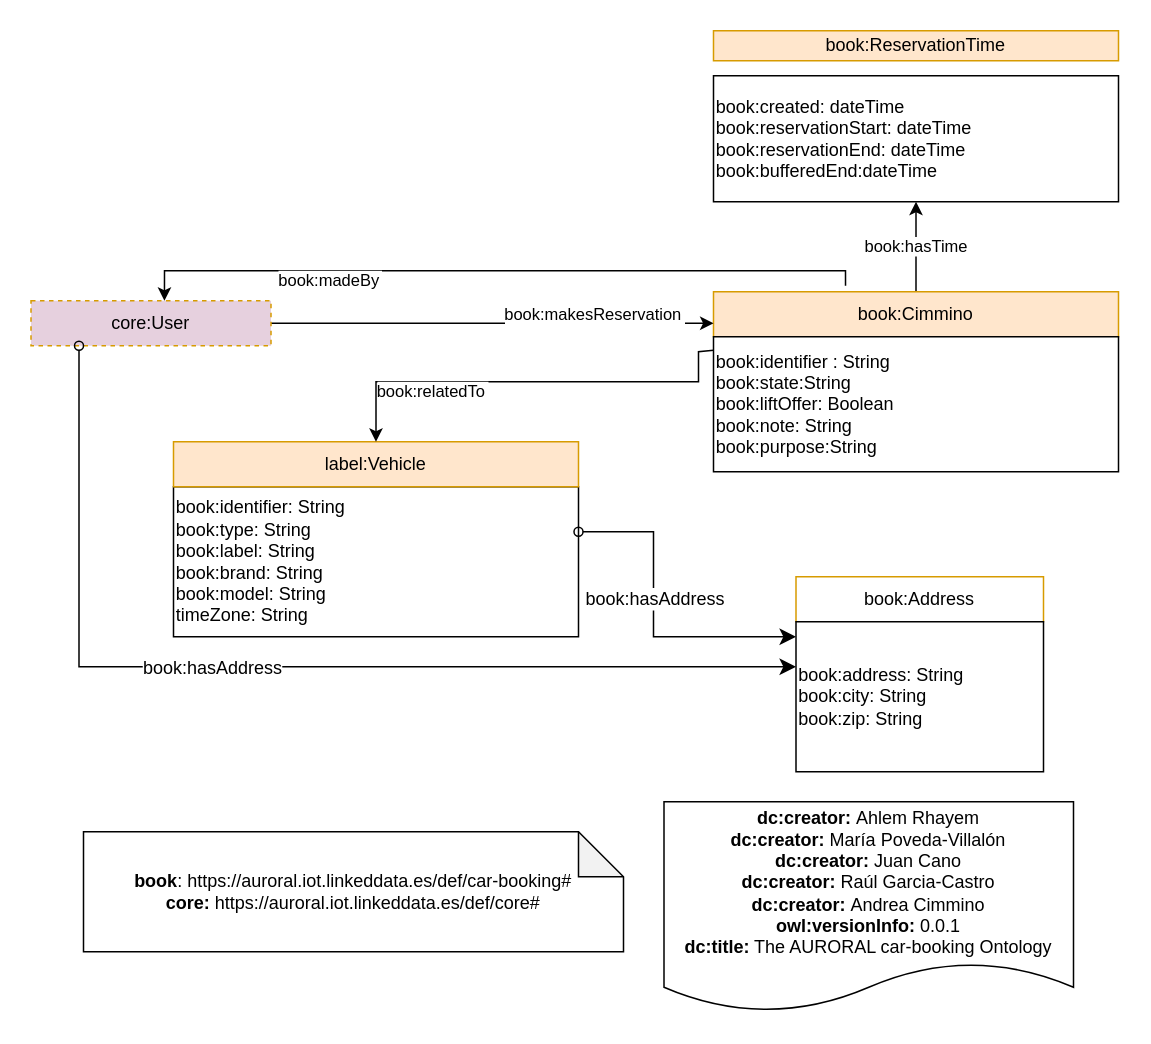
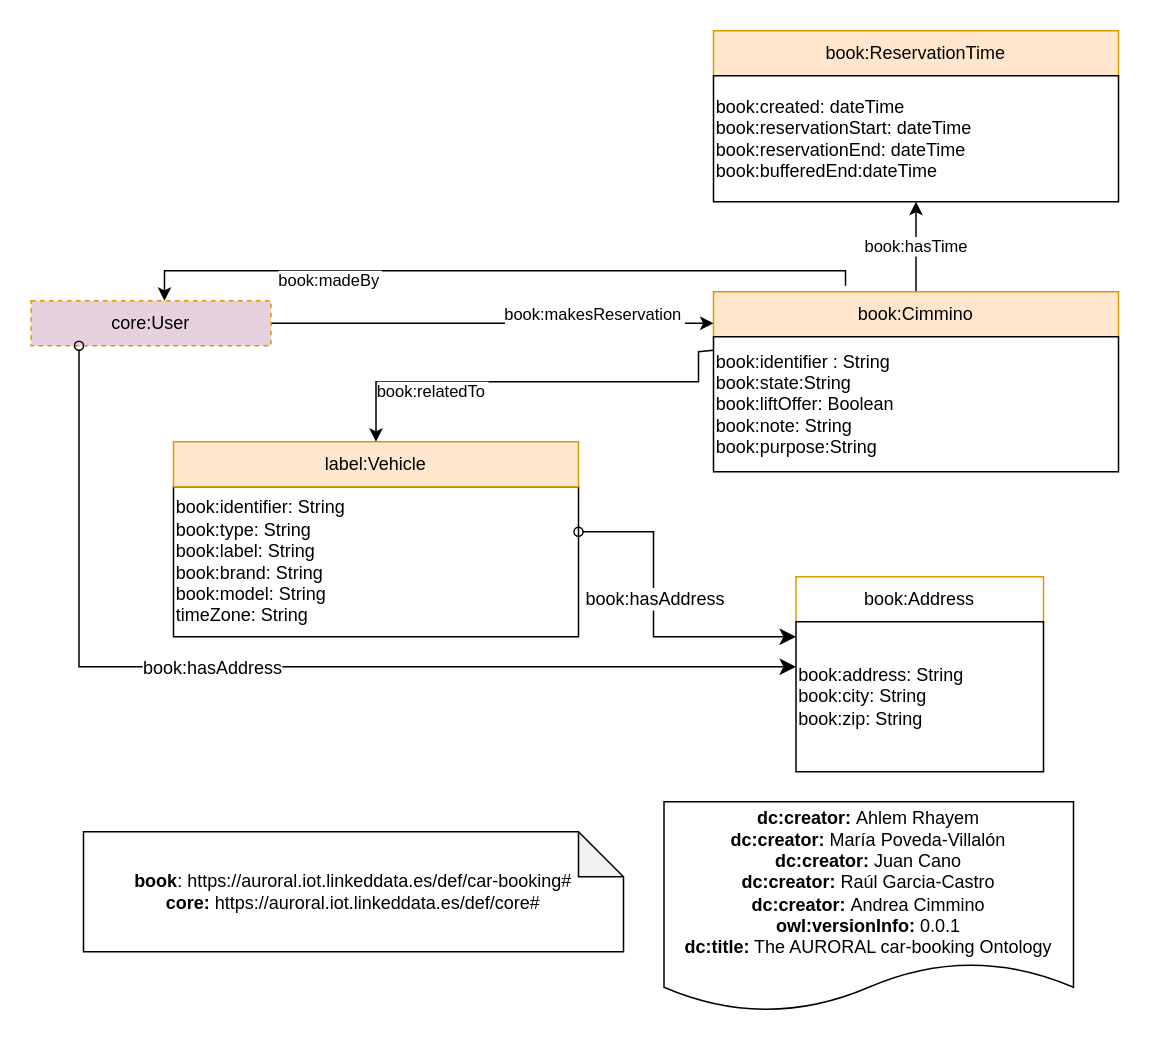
  <mxCell id="0" />
  <mxCell id="1" parent="0" />
  <mxCell id="2" value="&lt;div&gt;&lt;b&gt;dc:creator:&lt;/b&gt;&amp;nbsp;Ahlem Rhayem&lt;b&gt;&lt;br&gt;&lt;/b&gt;&lt;/div&gt;&lt;div&gt;&lt;b&gt;dc:creator:&lt;/b&gt;&amp;nbsp;María Poveda-Villalón&lt;/div&gt;&lt;div&gt;&lt;div&gt;&lt;b&gt;dc:creator:&lt;/b&gt;&amp;nbsp;Juan Cano&lt;/div&gt;&lt;/div&gt;&lt;div&gt;&lt;div&gt;&lt;b&gt;dc:creator:&lt;/b&gt;&amp;nbsp;Raúl Garcia-Castro&lt;/div&gt;&lt;/div&gt;&lt;div&gt;&lt;div&gt;&lt;b&gt;dc:creator:&lt;/b&gt;&amp;nbsp;Andrea Cimmino&lt;/div&gt;&lt;/div&gt;&lt;div&gt;&lt;b&gt;owl:versionInfo:&lt;/b&gt; 0.0.1&lt;/div&gt;&lt;div&gt;&lt;b&gt;dc:title:&lt;/b&gt; The AURORAL car-booking Ontology&lt;/div&gt;" style="shape=document;whiteSpace=wrap;html=1;boundedLbl=1;labelBackgroundColor=#ffffff;strokeColor=#000000;fontSize=12;fontColor=#000000;size=0.233;" parent="1" vertex="1"><mxGeometry x="442" y="534" width="273" height="140" as="geometry" /></mxCell>
  <mxCell id="3" value="&lt;div&gt;&lt;b&gt;book&lt;/b&gt;:&amp;nbsp;https://auroral.iot.linkeddata.es/def/car-booking#&lt;/div&gt;&lt;b&gt;core:&amp;nbsp;&lt;/b&gt;https://auroral.iot.linkeddata.es/def/core#" style="shape=note;whiteSpace=wrap;html=1;backgroundOutline=1;darkOpacity=0.05;" parent="1" vertex="1"><mxGeometry x="55" y="554" width="360" height="80" as="geometry" /></mxCell>
  <mxCell id="4" value="book:identifier: String&lt;br&gt;book:type: String&lt;br&gt;book:label: String&lt;br&gt;book:brand: String&lt;br&gt;book:model: String&lt;br&gt;timeZone: String" style="rounded=0;whiteSpace=wrap;html=1;snapToPoint=1;points=[[0.1,0],[0.2,0],[0.3,0],[0.4,0],[0.5,0],[0.6,0],[0.7,0],[0.8,0],[0.9,0],[0,0.1],[0,0.3],[0,0.5],[0,0.7],[0,0.9],[0.1,1],[0.2,1],[0.3,1],[0.4,1],[0.5,1],[0.6,1],[0.7,1],[0.8,1],[0.9,1],[1,0.1],[1,0.3],[1,0.5],[1,0.7],[1,0.9]];align=left;" parent="1" vertex="1"><mxGeometry x="115" y="324" width="270" height="100" as="geometry" /></mxCell>
  <mxCell id="5" value="label:Vehicle" style="rounded=0;whiteSpace=wrap;html=1;snapToPoint=1;points=[[0.1,0],[0.2,0],[0.3,0],[0.4,0],[0.5,0],[0.6,0],[0.7,0],[0.8,0],[0.9,0],[0,0.1],[0,0.3],[0,0.5],[0,0.7],[0,0.9],[0.1,1],[0.2,1],[0.3,1],[0.4,1],[0.5,1],[0.6,1],[0.7,1],[0.8,1],[0.9,1],[1,0.1],[1,0.3],[1,0.5],[1,0.7],[1,0.9]];fillColor=#ffe6cc;strokeColor=#d79b00;shadow=0;" parent="1" vertex="1"><mxGeometry x="115" y="294" width="270" height="30" as="geometry" /></mxCell>
  <mxCell id="6" value="book:hasTime" style="edgeStyle=orthogonalEdgeStyle;rounded=0;orthogonalLoop=1;jettySize=auto;html=1;" edge="1" parent="1" source="7" target="20"><mxGeometry relative="1" as="geometry" /></mxCell>
  <mxCell id="7" value="book:Cimmino" style="rounded=0;whiteSpace=wrap;html=1;snapToPoint=1;points=[[0.1,0],[0.2,0],[0.3,0],[0.4,0],[0.5,0],[0.6,0],[0.7,0],[0.8,0],[0.9,0],[0,0.1],[0,0.3],[0,0.5],[0,0.7],[0,0.9],[0.1,1],[0.2,1],[0.3,1],[0.4,1],[0.5,1],[0.6,1],[0.7,1],[0.8,1],[0.9,1],[1,0.1],[1,0.3],[1,0.5],[1,0.7],[1,0.9]];fillColor=#ffe6cc;strokeColor=#d79b00;shadow=0;" parent="1" vertex="1"><mxGeometry x="475" y="194" width="270" height="30" as="geometry" /></mxCell>
  <mxCell id="8" value="book:makesReservation" style="edgeStyle=orthogonalEdgeStyle;rounded=0;orthogonalLoop=1;jettySize=auto;endArrow=classic;endFill=1;entryX=0;entryY=0.7;entryDx=0;entryDy=0;" parent="1" source="10" target="7" edge="1"><mxGeometry x="0.461" y="6" relative="1" as="geometry"><mxPoint x="195" y="293" as="targetPoint" /><mxPoint x="286" y="434" as="sourcePoint" /><mxPoint as="offset" /><Array as="points" /></mxGeometry></mxCell>
  <mxCell id="9" value="book:identifier : String&lt;br&gt;book:state:String&lt;br&gt;book:liftOffer: Boolean&lt;br&gt;book:note: String&lt;br&gt;book:purpose:String" style="rounded=0;whiteSpace=wrap;html=1;snapToPoint=1;points=[[0.1,0],[0.2,0],[0.3,0],[0.4,0],[0.5,0],[0.6,0],[0.7,0],[0.8,0],[0.9,0],[0,0.1],[0,0.3],[0,0.5],[0,0.7],[0,0.9],[0.1,1],[0.2,1],[0.3,1],[0.4,1],[0.5,1],[0.6,1],[0.7,1],[0.8,1],[0.9,1],[1,0.1],[1,0.3],[1,0.5],[1,0.7],[1,0.9]];align=left;" parent="1" vertex="1"><mxGeometry x="475" y="224" width="270" height="90" as="geometry" /></mxCell>
  <mxCell id="10" value="core:User" style="rounded=0;whiteSpace=wrap;html=1;snapToPoint=1;points=[[0.1,0],[0.2,0],[0.3,0],[0.4,0],[0.5,0],[0.6,0],[0.7,0],[0.8,0],[0.9,0],[0,0.1],[0,0.3],[0,0.5],[0,0.7],[0,0.9],[0.1,1],[0.2,1],[0.3,1],[0.4,1],[0.5,1],[0.6,1],[0.7,1],[0.8,1],[0.9,1],[1,0.1],[1,0.3],[1,0.5],[1,0.7],[1,0.9]];fillColor=#E6D0DE;strokeColor=#d79b00;shadow=0;dashed=1;" parent="1" vertex="1"><mxGeometry x="20" y="200" width="160" height="30" as="geometry" /></mxCell>
  <mxCell id="11" value="book:relatedTo" style="edgeStyle=orthogonalEdgeStyle;rounded=0;orthogonalLoop=1;jettySize=auto;endArrow=classic;endFill=1;" parent="1" source="9" target="5" edge="1"><mxGeometry x="0.461" y="6" relative="1" as="geometry"><mxPoint x="425" y="304" as="targetPoint" /><mxPoint x="125" y="308" as="sourcePoint" /><mxPoint as="offset" /><Array as="points"><mxPoint x="465" y="234" /><mxPoint x="465" y="254" /><mxPoint x="250" y="254" /></Array></mxGeometry></mxCell>
  <mxCell id="12" value="book:Address" style="rounded=0;whiteSpace=wrap;html=1;snapToPoint=1;points=[[0.1,0],[0.2,0],[0.3,0],[0.4,0],[0.5,0],[0.6,0],[0.7,0],[0.8,0],[0.9,0],[0,0.1],[0,0.3],[0,0.5],[0,0.7],[0,0.9],[0.1,1],[0.2,1],[0.3,1],[0.4,1],[0.5,1],[0.6,1],[0.7,1],[0.8,1],[0.9,1],[1,0.1],[1,0.3],[1,0.5],[1,0.7],[1,0.9]];fillColor=#ffffff;strokeColor=#d79b00;shadow=0;" parent="1" vertex="1"><mxGeometry x="530" y="384" width="165" height="30" as="geometry" /></mxCell>
  <mxCell id="13" value="book:address: String&lt;br&gt;book:city: String&lt;br&gt;book:zip: String" style="rounded=0;whiteSpace=wrap;html=1;snapToPoint=1;points=[[0.1,0],[0.2,0],[0.3,0],[0.4,0],[0.5,0],[0.6,0],[0.7,0],[0.8,0],[0.9,0],[0,0.1],[0,0.3],[0,0.5],[0,0.7],[0,0.9],[0.1,1],[0.2,1],[0.3,1],[0.4,1],[0.5,1],[0.6,1],[0.7,1],[0.8,1],[0.9,1],[1,0.1],[1,0.3],[1,0.5],[1,0.7],[1,0.9]];align=left;" parent="1" vertex="1"><mxGeometry x="530" y="414" width="165" height="100" as="geometry" /></mxCell>
  <mxCell id="14" value="" style="endArrow=classic;html=1;endSize=8;startArrow=oval;startFill=0;arcSize=0;rounded=0;exitX=0.2;exitY=1;exitDx=0;exitDy=0;entryX=0;entryY=0.3;entryDx=0;entryDy=0;" parent="1" source="10" target="13" edge="1"><mxGeometry width="50" height="50" relative="1" as="geometry"><mxPoint x="455" y="515" as="sourcePoint" /><mxPoint x="550" y="564" as="targetPoint" /><Array as="points"><mxPoint x="52" y="444" /><mxPoint x="145" y="444" /><mxPoint x="245" y="444" /><mxPoint x="455" y="444" /></Array></mxGeometry></mxCell>
  <mxCell id="15" value="&lt;div&gt;book:hasAddress&lt;/div&gt;" style="text;html=1;align=center;verticalAlign=middle;resizable=0;points=[];labelBackgroundColor=#ffffff;" parent="14" vertex="1" connectable="0"><mxGeometry x="-0.127" relative="1" as="geometry"><mxPoint as="offset" /></mxGeometry></mxCell>
  <mxCell id="16" value="" style="endArrow=classic;html=1;endSize=8;startArrow=oval;startFill=0;arcSize=0;rounded=0;exitX=1;exitY=0.3;exitDx=0;exitDy=0;entryX=0;entryY=0.1;entryDx=0;entryDy=0;" parent="1" source="4" target="13" edge="1"><mxGeometry width="50" height="50" relative="1" as="geometry"><mxPoint x="62" y="240" as="sourcePoint" /><mxPoint x="540" y="454" as="targetPoint" /><Array as="points"><mxPoint x="435" y="354" /><mxPoint x="435" y="424" /><mxPoint x="465" y="424" /></Array></mxGeometry></mxCell>
  <mxCell id="17" value="&lt;div&gt;book:hasAddress&lt;/div&gt;" style="text;html=1;align=center;verticalAlign=middle;resizable=0;points=[];labelBackgroundColor=#ffffff;" parent="16" vertex="1" connectable="0"><mxGeometry x="-0.127" relative="1" as="geometry"><mxPoint as="offset" /></mxGeometry></mxCell>
  <mxCell id="18" value="book:madeBy" style="edgeStyle=orthogonalEdgeStyle;rounded=0;orthogonalLoop=1;jettySize=auto;endArrow=classic;endFill=1;entryX=0.556;entryY=0;entryDx=0;entryDy=0;exitX=0.326;exitY=-0.133;exitDx=0;exitDy=0;exitPerimeter=0;entryPerimeter=0;" parent="1" source="7" target="10" edge="1"><mxGeometry x="0.461" y="6" relative="1" as="geometry"><mxPoint x="485" y="225" as="targetPoint" /><mxPoint x="190" y="225" as="sourcePoint" /><mxPoint as="offset" /><Array as="points"><mxPoint x="563" y="180" /><mxPoint x="109" y="180" /></Array></mxGeometry></mxCell>
- <mxCell id="19" value="book:ReservationTime" style="rounded=0;whiteSpace=wrap;html=1;snapToPoint=1;points=[[0.1,0],[0.2,0],[0.3,0],[0.4,0],[0.5,0],[0.6,0],[0.7,0],[0.8,0],[0.9,0],[0,0.1],[0,0.3],[0,0.5],[0,0.7],[0,0.9],[0.1,1],[0.2,1],[0.3,1],[0.4,1],[0.5,1],[0.6,1],[0.7,1],[0.8,1],[0.9,1],[1,0.1],[1,0.3],[1,0.5],[1,0.7],[1,0.9]];fillColor=#ffe6cc;strokeColor=#d79b00;shadow=0;" vertex="1" parent="1"><mxGeometry x="475" y="20" width="270" height="20" as="geometry" /></mxCell>
+ <mxCell id="19" value="book:ReservationTime" style="rounded=0;whiteSpace=wrap;html=1;snapToPoint=1;points=[[0.1,0],[0.2,0],[0.3,0],[0.4,0],[0.5,0],[0.6,0],[0.7,0],[0.8,0],[0.9,0],[0,0.1],[0,0.3],[0,0.5],[0,0.7],[0,0.9],[0.1,1],[0.2,1],[0.3,1],[0.4,1],[0.5,1],[0.6,1],[0.7,1],[0.8,1],[0.9,1],[1,0.1],[1,0.3],[1,0.5],[1,0.7],[1,0.9]];fillColor=#ffe6cc;strokeColor=#d79b00;shadow=0;" vertex="1" parent="1"><mxGeometry x="475" y="20" width="270" height="30" as="geometry" /></mxCell>
  <mxCell id="20" value="&lt;span&gt;book:created: dateTime&lt;/span&gt;&lt;br&gt;book:reservationStart: dateTime&lt;br&gt;book:reservationEnd: dateTime&lt;br&gt;book:bufferedEnd:dateTime&lt;span&gt;&lt;br&gt;&lt;/span&gt;" style="rounded=0;whiteSpace=wrap;html=1;snapToPoint=1;points=[[0.1,0],[0.2,0],[0.3,0],[0.4,0],[0.5,0],[0.6,0],[0.7,0],[0.8,0],[0.9,0],[0,0.1],[0,0.3],[0,0.5],[0,0.7],[0,0.9],[0.1,1],[0.2,1],[0.3,1],[0.4,1],[0.5,1],[0.6,1],[0.7,1],[0.8,1],[0.9,1],[1,0.1],[1,0.3],[1,0.5],[1,0.7],[1,0.9]];align=left;" vertex="1" parent="1"><mxGeometry x="475" y="50" width="270" height="84" as="geometry" /></mxCell>
